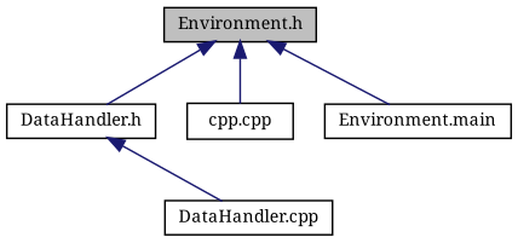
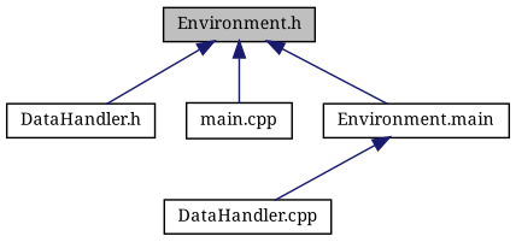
  digraph {
    fontname="Noto Serif"
    node [color=black fillcolor=white fontname="Noto Serif" fontsize=10 shape=record style=filled]
    edge [color=midnightblue dir=back fontname="Noto Serif" fontsize=10 labelfontname=Helvetica labelfontsize=10 style=solid]
    n1 [fillcolor=grey75 fontcolor=black height=0.2 label="Environment.h" width=0.4]
    n2 [height=0.2 label="DataHandler.h" width=0.4]
-   n3 [height=0.2 label="cpp.cpp" width=0.4]
+   n3 [height=0.2 label="main.cpp" width=0.4]
    n4 [height=0.2 label="Environment.main" width=0.4]
    n5 [height=0.2 label="DataHandler.cpp" width=0.4]
    n1 -> n2
    n1 -> n3
    n1 -> n4
-   n2 -> n5
+   n4 -> n5
  }
